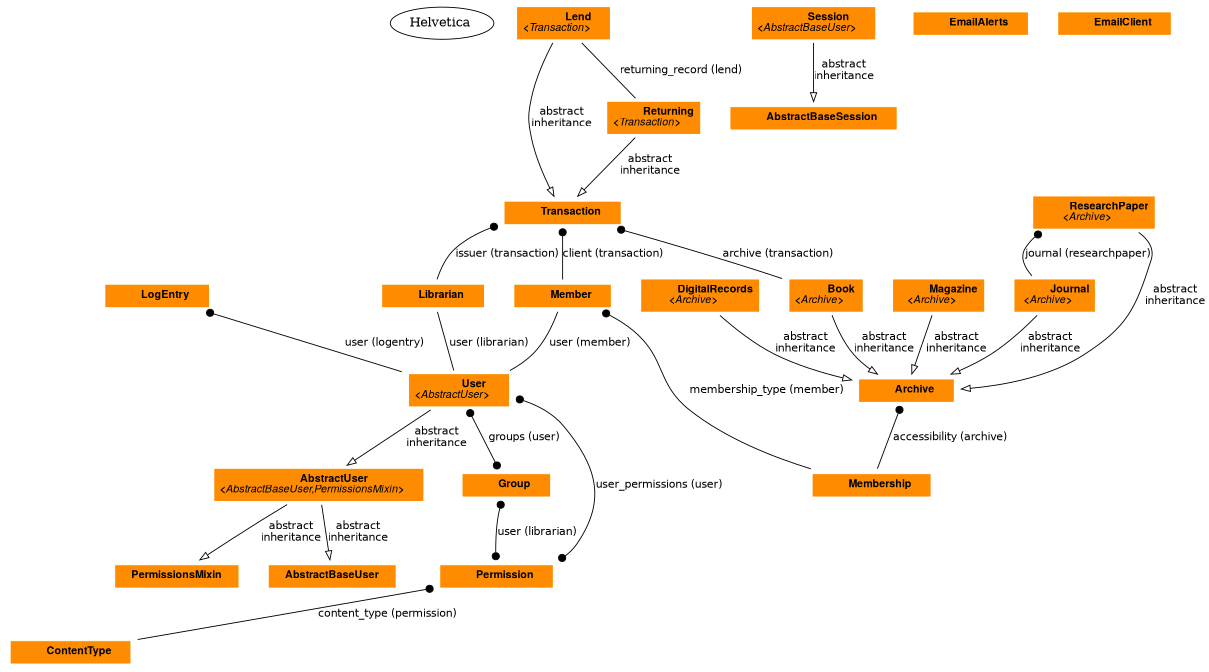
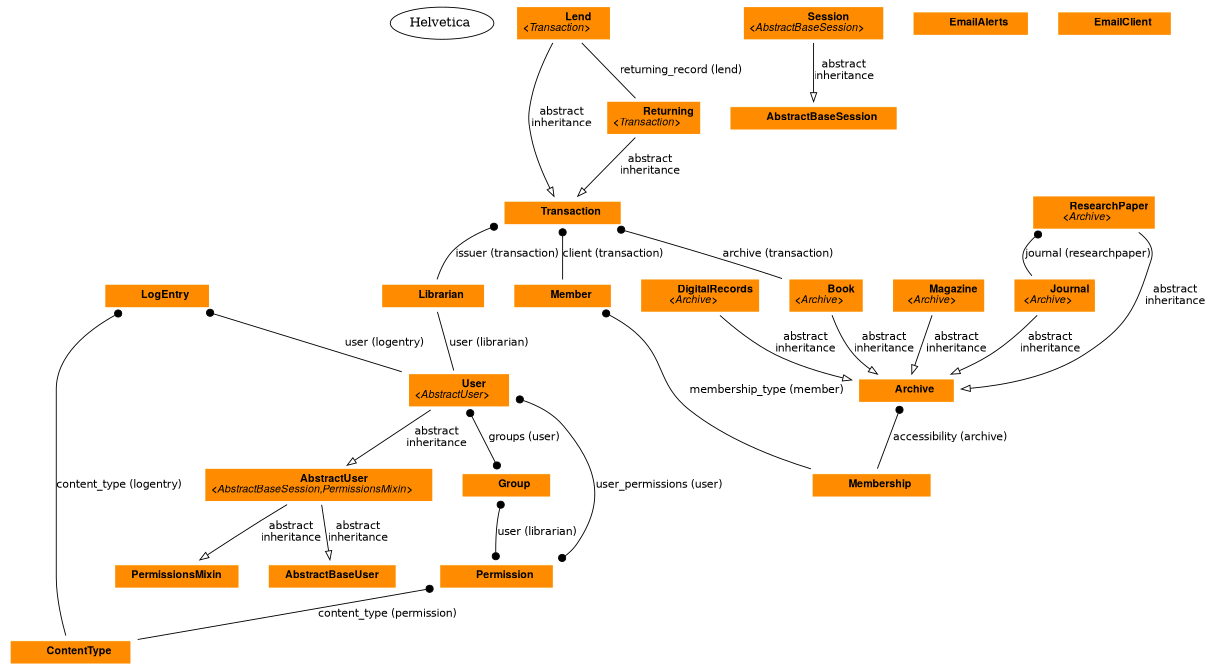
  digraph {
    fontname=Helvetica
    fontsize=14
    splines=true
    node [fontname=Helvetica fontsize=12 shape=plaintext]
    edge [arrowhead=none arrowtail=none dir=both fontname=Helvetica fontsize=12]
    "Helvetica " [fontname="" fontsize="" shape=""]
    n2 [label=<     <TABLE BGCOLOR="palegoldenrod" BORDER="0" CELLBORDER="0" CELLSPACING="0">     <TR><TD COLSPAN="2" CELLPADDING="6" ALIGN="CENTER" BGCOLOR="DarkOrange">     <FONT FACE="Helvetica Bold" COLOR="black">     LogEntry     </FONT></TD></TR>        </TABLE>     >]
    n3 [label=<     <TABLE BGCOLOR="palegoldenrod" BORDER="0" CELLBORDER="0" CELLSPACING="0">     <TR><TD COLSPAN="2" CELLPADDING="6" ALIGN="CENTER" BGCOLOR="DarkOrange">     <FONT FACE="Helvetica Bold" COLOR="black">     User<BR/>&lt;<FONT FACE="Helvetica Italic">AbstractUser</FONT>&gt;     </FONT></TD></TR>        </TABLE>     >]
    n4 [label=<     <TABLE BGCOLOR="palegoldenrod" BORDER="0" CELLBORDER="0" CELLSPACING="0">     <TR><TD COLSPAN="2" CELLPADDING="6" ALIGN="CENTER" BGCOLOR="DarkOrange">     <FONT FACE="Helvetica Bold" COLOR="black">     ContentType     </FONT></TD></TR>        </TABLE>     >]
-   n5 [label=<     <TABLE BGCOLOR="palegoldenrod" BORDER="0" CELLBORDER="0" CELLSPACING="0">     <TR><TD COLSPAN="2" CELLPADDING="6" ALIGN="CENTER" BGCOLOR="DarkOrange">     <FONT FACE="Helvetica Bold" COLOR="black">     AbstractUser<BR/>&lt;<FONT FACE="Helvetica Italic">AbstractBaseUser,PermissionsMixin</FONT>&gt;     </FONT></TD></TR>        </TABLE>     >]
+   n5 [label=<     <TABLE BGCOLOR="palegoldenrod" BORDER="0" CELLBORDER="0" CELLSPACING="0">     <TR><TD COLSPAN="2" CELLPADDING="6" ALIGN="CENTER" BGCOLOR="DarkOrange">     <FONT FACE="Helvetica Bold" COLOR="black">     AbstractUser<BR/>&lt;<FONT FACE="Helvetica Italic">AbstractBaseSession,PermissionsMixin</FONT>&gt;     </FONT></TD></TR>        </TABLE>     >]
    n6 [label=<     <TABLE BGCOLOR="palegoldenrod" BORDER="0" CELLBORDER="0" CELLSPACING="0">     <TR><TD COLSPAN="2" CELLPADDING="6" ALIGN="CENTER" BGCOLOR="DarkOrange">     <FONT FACE="Helvetica Bold" COLOR="black">     Permission     </FONT></TD></TR>        </TABLE>     >]
    n7 [label=<     <TABLE BGCOLOR="palegoldenrod" BORDER="0" CELLBORDER="0" CELLSPACING="0">     <TR><TD COLSPAN="2" CELLPADDING="6" ALIGN="CENTER" BGCOLOR="DarkOrange">     <FONT FACE="Helvetica Bold" COLOR="black">     Group     </FONT></TD></TR>        </TABLE>     >]
    n8 [label=<   <TABLE BGCOLOR="palegoldenrod" BORDER="0" CELLBORDER="0" CELLSPACING="0">   <TR><TD COLSPAN="2" CELLPADDING="6" ALIGN="CENTER" BGCOLOR="DarkOrange">   <FONT FACE="Helvetica Bold" COLOR="black">AbstractBaseUser</FONT>   </TD></TR>   </TABLE>   >]
    n9 [label=<   <TABLE BGCOLOR="palegoldenrod" BORDER="0" CELLBORDER="0" CELLSPACING="0">   <TR><TD COLSPAN="2" CELLPADDING="6" ALIGN="CENTER" BGCOLOR="DarkOrange">   <FONT FACE="Helvetica Bold" COLOR="black">PermissionsMixin</FONT>   </TD></TR>   </TABLE>   >]
    n10 [label=<     <TABLE BGCOLOR="palegoldenrod" BORDER="0" CELLBORDER="0" CELLSPACING="0">     <TR><TD COLSPAN="2" CELLPADDING="6" ALIGN="CENTER" BGCOLOR="DarkOrange">     <FONT FACE="Helvetica Bold" COLOR="black">     AbstractBaseSession     </FONT></TD></TR>        </TABLE>     >]
-   n11 [label=<     <TABLE BGCOLOR="palegoldenrod" BORDER="0" CELLBORDER="0" CELLSPACING="0">     <TR><TD COLSPAN="2" CELLPADDING="6" ALIGN="CENTER" BGCOLOR="DarkOrange">     <FONT FACE="Helvetica Bold" COLOR="black">     Session<BR/>&lt;<FONT FACE="Helvetica Italic">AbstractBaseUser</FONT>&gt;     </FONT></TD></TR>        </TABLE>     >]
+   n11 [label=<     <TABLE BGCOLOR="palegoldenrod" BORDER="0" CELLBORDER="0" CELLSPACING="0">     <TR><TD COLSPAN="2" CELLPADDING="6" ALIGN="CENTER" BGCOLOR="DarkOrange">     <FONT FACE="Helvetica Bold" COLOR="black">     Session<BR/>&lt;<FONT FACE="Helvetica Italic">AbstractBaseSession</FONT>&gt;     </FONT></TD></TR>        </TABLE>     >]
    n12 [label=<     <TABLE BGCOLOR="palegoldenrod" BORDER="0" CELLBORDER="0" CELLSPACING="0">     <TR><TD COLSPAN="2" CELLPADDING="6" ALIGN="CENTER" BGCOLOR="DarkOrange">     <FONT FACE="Helvetica Bold" COLOR="black">     Membership     </FONT></TD></TR>        </TABLE>     >]
    n13 [label=<     <TABLE BGCOLOR="palegoldenrod" BORDER="0" CELLBORDER="0" CELLSPACING="0">     <TR><TD COLSPAN="2" CELLPADDING="6" ALIGN="CENTER" BGCOLOR="DarkOrange">     <FONT FACE="Helvetica Bold" COLOR="black">     Member     </FONT></TD></TR>        </TABLE>     >]
    n14 [label=<     <TABLE BGCOLOR="palegoldenrod" BORDER="0" CELLBORDER="0" CELLSPACING="0">     <TR><TD COLSPAN="2" CELLPADDING="6" ALIGN="CENTER" BGCOLOR="DarkOrange">     <FONT FACE="Helvetica Bold" COLOR="black">     Librarian     </FONT></TD></TR>        </TABLE>     >]
    n15 [label=<     <TABLE BGCOLOR="palegoldenrod" BORDER="0" CELLBORDER="0" CELLSPACING="0">     <TR><TD COLSPAN="2" CELLPADDING="6" ALIGN="CENTER" BGCOLOR="DarkOrange">     <FONT FACE="Helvetica Bold" COLOR="black">     Archive     </FONT></TD></TR>        </TABLE>     >]
    n16 [label=<     <TABLE BGCOLOR="palegoldenrod" BORDER="0" CELLBORDER="0" CELLSPACING="0">     <TR><TD COLSPAN="2" CELLPADDING="6" ALIGN="CENTER" BGCOLOR="DarkOrange">     <FONT FACE="Helvetica Bold" COLOR="black">     DigitalRecords<BR/>&lt;<FONT FACE="Helvetica Italic">Archive</FONT>&gt;     </FONT></TD></TR>        </TABLE>     >]
    n17 [label=<     <TABLE BGCOLOR="palegoldenrod" BORDER="0" CELLBORDER="0" CELLSPACING="0">     <TR><TD COLSPAN="2" CELLPADDING="6" ALIGN="CENTER" BGCOLOR="DarkOrange">     <FONT FACE="Helvetica Bold" COLOR="black">     Book<BR/>&lt;<FONT FACE="Helvetica Italic">Archive</FONT>&gt;     </FONT></TD></TR>        </TABLE>     >]
    n18 [label=<     <TABLE BGCOLOR="palegoldenrod" BORDER="0" CELLBORDER="0" CELLSPACING="0">     <TR><TD COLSPAN="2" CELLPADDING="6" ALIGN="CENTER" BGCOLOR="DarkOrange">     <FONT FACE="Helvetica Bold" COLOR="black">     Magazine<BR/>&lt;<FONT FACE="Helvetica Italic">Archive</FONT>&gt;     </FONT></TD></TR>        </TABLE>     >]
    n19 [label=<     <TABLE BGCOLOR="palegoldenrod" BORDER="0" CELLBORDER="0" CELLSPACING="0">     <TR><TD COLSPAN="2" CELLPADDING="6" ALIGN="CENTER" BGCOLOR="DarkOrange">     <FONT FACE="Helvetica Bold" COLOR="black">     Journal<BR/>&lt;<FONT FACE="Helvetica Italic">Archive</FONT>&gt;     </FONT></TD></TR>        </TABLE>     >]
    n20 [label=<     <TABLE BGCOLOR="palegoldenrod" BORDER="0" CELLBORDER="0" CELLSPACING="0">     <TR><TD COLSPAN="2" CELLPADDING="6" ALIGN="CENTER" BGCOLOR="DarkOrange">     <FONT FACE="Helvetica Bold" COLOR="black">     ResearchPaper<BR/>&lt;<FONT FACE="Helvetica Italic">Archive</FONT>&gt;     </FONT></TD></TR>        </TABLE>     >]
    n21 [label=<     <TABLE BGCOLOR="palegoldenrod" BORDER="0" CELLBORDER="0" CELLSPACING="0">     <TR><TD COLSPAN="2" CELLPADDING="6" ALIGN="CENTER" BGCOLOR="DarkOrange">     <FONT FACE="Helvetica Bold" COLOR="black">     Transaction     </FONT></TD></TR>        </TABLE>     >]
    n22 [label=<     <TABLE BGCOLOR="palegoldenrod" BORDER="0" CELLBORDER="0" CELLSPACING="0">     <TR><TD COLSPAN="2" CELLPADDING="6" ALIGN="CENTER" BGCOLOR="DarkOrange">     <FONT FACE="Helvetica Bold" COLOR="black">     Returning<BR/>&lt;<FONT FACE="Helvetica Italic">Transaction</FONT>&gt;     </FONT></TD></TR>        </TABLE>     >]
    n23 [label=<     <TABLE BGCOLOR="palegoldenrod" BORDER="0" CELLBORDER="0" CELLSPACING="0">     <TR><TD COLSPAN="2" CELLPADDING="6" ALIGN="CENTER" BGCOLOR="DarkOrange">     <FONT FACE="Helvetica Bold" COLOR="black">     Lend<BR/>&lt;<FONT FACE="Helvetica Italic">Transaction</FONT>&gt;     </FONT></TD></TR>        </TABLE>     >]
    n24 [label=<     <TABLE BGCOLOR="palegoldenrod" BORDER="0" CELLBORDER="0" CELLSPACING="0">     <TR><TD COLSPAN="2" CELLPADDING="6" ALIGN="CENTER" BGCOLOR="DarkOrange">     <FONT FACE="Helvetica Bold" COLOR="black">     EmailAlerts     </FONT></TD></TR>        </TABLE>     >]
    n25 [label=<     <TABLE BGCOLOR="palegoldenrod" BORDER="0" CELLBORDER="0" CELLSPACING="0">     <TR><TD COLSPAN="2" CELLPADDING="6" ALIGN="CENTER" BGCOLOR="DarkOrange">     <FONT FACE="Helvetica Bold" COLOR="black">     EmailClient     </FONT></TD></TR>        </TABLE>     >]
    n2 -> n3 [arrowtail=dot label="user (logentry)"]
+   n2 -> n4 [arrowtail=dot label="content_type (logentry)"]
    n3 -> n5 [arrowhead=empty label="abstract\ninheritance"]
    n3 -> n6 [arrowhead=dot arrowtail=dot label="user_permissions (user)"]
    n3 -> n7 [arrowhead=dot arrowtail=dot label="groups (user)"]
    n5 -> n8 [arrowhead=empty label="abstract\ninheritance"]
    n5 -> n9 [arrowhead=empty label="abstract\ninheritance"]
    n6 -> n4 [arrowtail=dot label="content_type (permission)"]
    n7 -> n6 [arrowhead=dot arrowtail=dot label="user (librarian)"]
    n11 -> n10 [arrowhead=empty label="abstract\ninheritance"]
-   n13 -> n3 [label="user (member)"]
    n13 -> n12 [arrowtail=dot label="membership_type (member)"]
    n14 -> n3 [label="user (librarian)"]
    n15 -> n12 [arrowtail=dot label="accessibility (archive)"]
    n16 -> n15 [arrowhead=empty label="abstract\ninheritance"]
    n17 -> n15 [arrowhead=empty label="abstract\ninheritance"]
    n18 -> n15 [arrowhead=empty label="abstract\ninheritance"]
    n19 -> n15 [arrowhead=empty label="abstract\ninheritance"]
    n20 -> n15 [arrowhead=empty label="abstract\ninheritance"]
    n20 -> n19 [arrowtail=dot label="journal (researchpaper)"]
    n21 -> n13 [arrowtail=dot label="client (transaction)"]
    n21 -> n14 [arrowtail=dot label="issuer (transaction)"]
    n21 -> n17 [arrowtail=dot label="archive (transaction)"]
    n22 -> n21 [arrowhead=empty label="abstract\ninheritance"]
    n23 -> n21 [arrowhead=empty label="abstract\ninheritance"]
    n23 -> n22 [label="returning_record (lend)"]
  }
